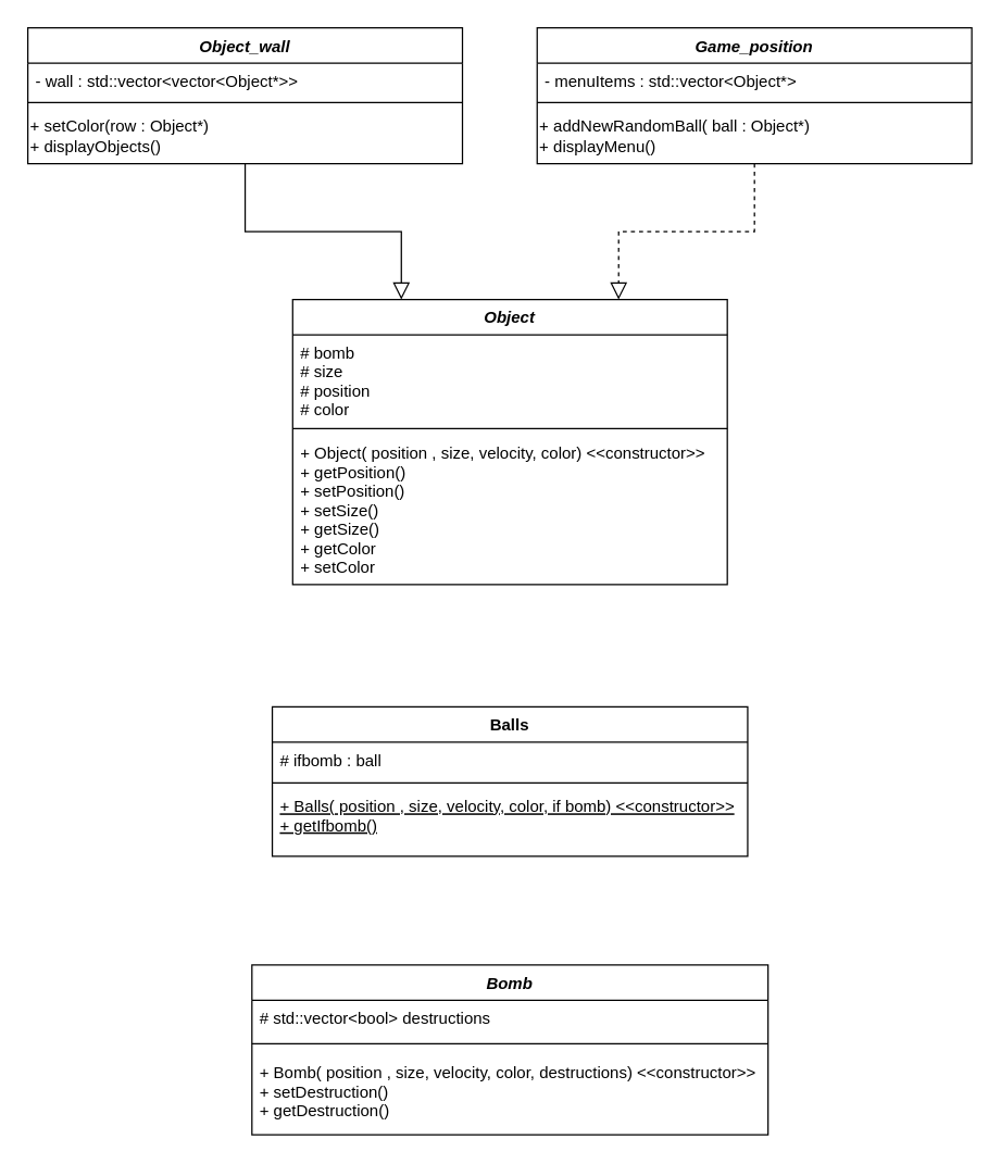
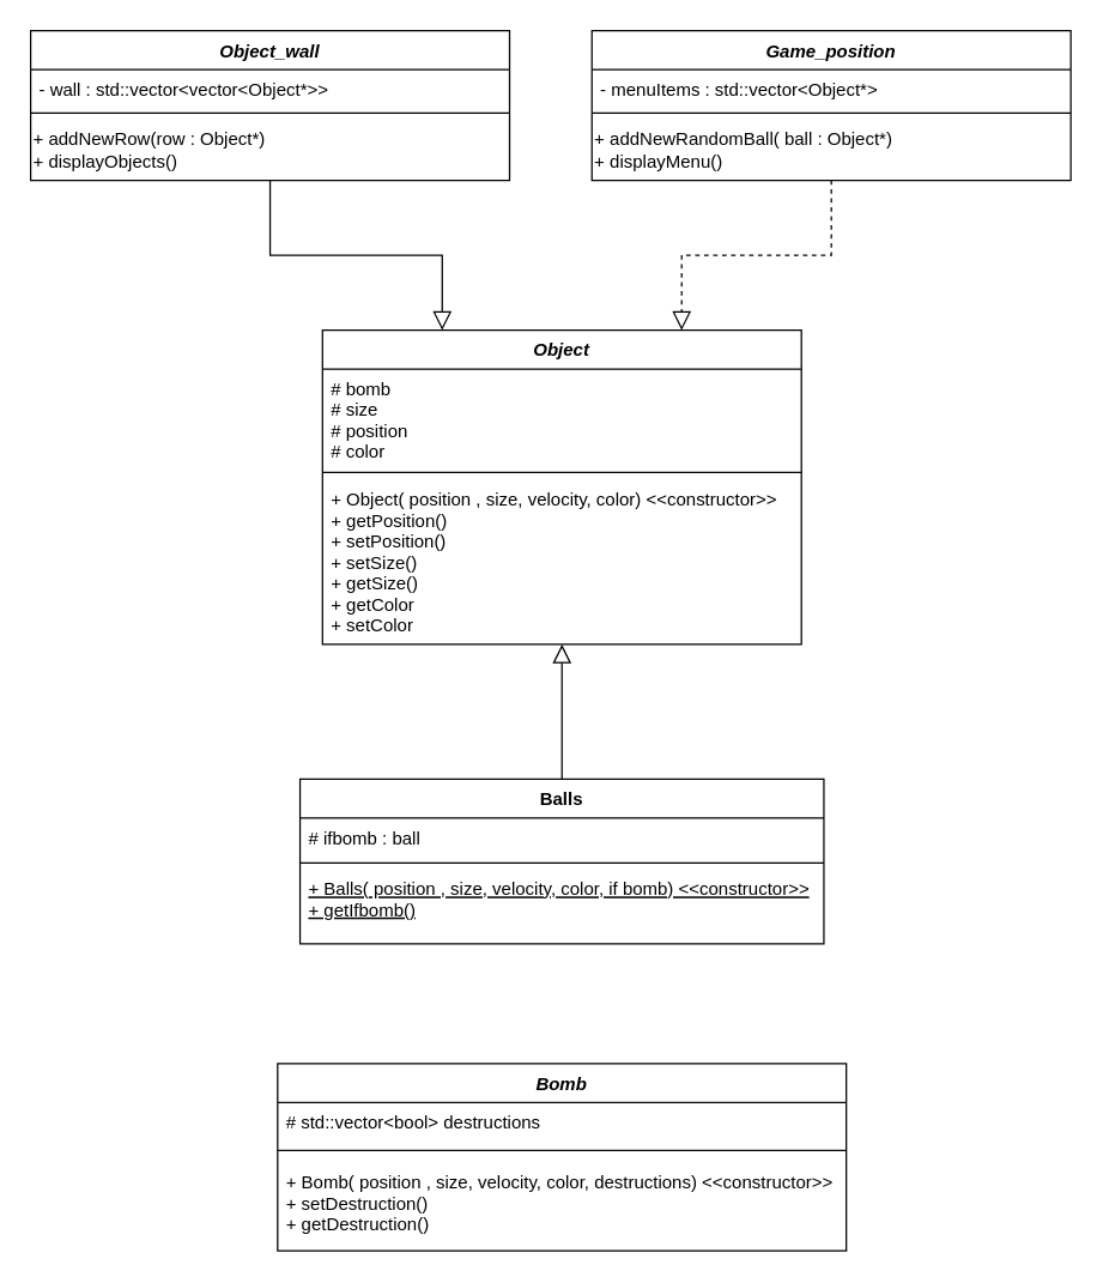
  <mxCell id="0" />
  <mxCell id="1" parent="0" />
  <mxCell id="2" value="Object" style="swimlane;fontStyle=3;align=center;verticalAlign=top;childLayout=stackLayout;horizontal=1;startSize=26;horizontalStack=0;resizeParent=1;resizeLast=0;collapsible=1;marginBottom=0;rounded=0;shadow=0;strokeWidth=1;" parent="1" vertex="1"><mxGeometry x="215" y="220" width="320" height="210" as="geometry"><mxRectangle x="230" y="140" width="160" height="26" as="alternateBounds" /></mxGeometry></mxCell>
  <mxCell id="3" value="# bomb&#10;# size&#10;# position&#10;# color" style="text;align=left;verticalAlign=top;spacingLeft=4;spacingRight=4;overflow=hidden;rotatable=0;points=[[0,0.5],[1,0.5]];portConstraint=eastwest;rounded=0;shadow=0;html=0;" parent="2" vertex="1"><mxGeometry y="26" width="320" height="64" as="geometry" /></mxCell>
  <mxCell id="4" value="" style="line;html=1;strokeWidth=1;align=left;verticalAlign=middle;spacingTop=-1;spacingLeft=3;spacingRight=3;rotatable=0;labelPosition=right;points=[];portConstraint=eastwest;" parent="2" vertex="1"><mxGeometry y="90" width="320" height="10" as="geometry" /></mxCell>
  <mxCell id="5" value="+ Object( position , size, velocity, color) &lt;&lt;constructor&gt;&gt;&#10;+ getPosition()&#10;+ setPosition()&#10;+ setSize()&#10;+ getSize()&#10;+ getColor&#10;+ setColor&#10;    &#10;&#10;" style="text;align=left;verticalAlign=top;spacingLeft=4;spacingRight=4;overflow=hidden;rotatable=0;points=[[0,0.5],[1,0.5]];portConstraint=eastwest;" parent="2" vertex="1"><mxGeometry y="100" width="320" height="110" as="geometry" /></mxCell>
  <mxCell id="6" value="Balls" style="swimlane;fontStyle=1;align=center;verticalAlign=top;childLayout=stackLayout;horizontal=1;startSize=26;horizontalStack=0;resizeParent=1;resizeLast=0;collapsible=1;marginBottom=0;rounded=0;shadow=0;strokeWidth=1;" parent="1" vertex="1"><mxGeometry x="200" y="520" width="350" height="110" as="geometry"><mxRectangle x="130" y="380" width="160" height="26" as="alternateBounds" /></mxGeometry></mxCell>
  <mxCell id="7" value="# ifbomb : ball" style="text;align=left;verticalAlign=top;spacingLeft=4;spacingRight=4;overflow=hidden;rotatable=0;points=[[0,0.5],[1,0.5]];portConstraint=eastwest;rounded=0;shadow=0;html=0;" parent="6" vertex="1"><mxGeometry y="26" width="350" height="26" as="geometry" /></mxCell>
  <mxCell id="8" value="" style="line;html=1;strokeWidth=1;align=left;verticalAlign=middle;spacingTop=-1;spacingLeft=3;spacingRight=3;rotatable=0;labelPosition=right;points=[];portConstraint=eastwest;" parent="6" vertex="1"><mxGeometry y="52" width="350" height="8" as="geometry" /></mxCell>
  <mxCell id="9" value="+ Balls( position , size, velocity, color, if bomb) &lt;&lt;constructor&gt;&gt;&#10;+ getIfbomb()" style="text;align=left;verticalAlign=top;spacingLeft=4;spacingRight=4;overflow=hidden;rotatable=0;points=[[0,0.5],[1,0.5]];portConstraint=eastwest;fontStyle=4" parent="6" vertex="1"><mxGeometry y="60" width="350" height="40" as="geometry" /></mxCell>
+ <mxCell id="10" value="" style="endArrow=block;endSize=10;endFill=0;shadow=0;strokeWidth=1;rounded=0;edgeStyle=elbowEdgeStyle;elbow=vertical;exitX=0.5;exitY=0;exitDx=0;exitDy=0;" parent="1" source="6" target="2" edge="1"><mxGeometry width="160" relative="1" as="geometry"><mxPoint x="255" y="560" as="sourcePoint" /><mxPoint x="205" y="403" as="targetPoint" /></mxGeometry></mxCell>
  <mxCell id="11" value="Bomb" style="swimlane;fontStyle=3;align=center;verticalAlign=top;childLayout=stackLayout;horizontal=1;startSize=26;horizontalStack=0;resizeParent=1;resizeLast=0;collapsible=1;marginBottom=0;rounded=0;shadow=0;strokeWidth=1;" parent="1" vertex="1"><mxGeometry x="185" y="710" width="380" height="125" as="geometry"><mxRectangle x="230" y="140" width="160" height="26" as="alternateBounds" /></mxGeometry></mxCell>
  <mxCell id="12" value="# std::vector&lt;bool&gt; destructions" style="text;align=left;verticalAlign=top;spacingLeft=4;spacingRight=4;overflow=hidden;rotatable=0;points=[[0,0.5],[1,0.5]];portConstraint=eastwest;rounded=0;shadow=0;html=0;" parent="11" vertex="1"><mxGeometry y="26" width="380" height="24" as="geometry" /></mxCell>
  <mxCell id="13" value="" style="line;html=1;strokeWidth=1;align=left;verticalAlign=middle;spacingTop=-1;spacingLeft=3;spacingRight=3;rotatable=0;labelPosition=right;points=[];portConstraint=eastwest;" parent="11" vertex="1"><mxGeometry y="50" width="380" height="16" as="geometry" /></mxCell>
  <mxCell id="14" value="+ Bomb( position , size, velocity, color, destructions) &lt;&lt;constructor&gt;&gt;&#10;+ setDestruction()&#10;+ getDestruction()" style="text;align=left;verticalAlign=top;spacingLeft=4;spacingRight=4;overflow=hidden;rotatable=0;points=[[0,0.5],[1,0.5]];portConstraint=eastwest;" parent="11" vertex="1"><mxGeometry y="66" width="380" height="54" as="geometry" /></mxCell>
  <mxCell id="15" value="Object_wall" style="swimlane;fontStyle=3;align=center;verticalAlign=top;childLayout=stackLayout;horizontal=1;startSize=26;horizontalStack=0;resizeParent=1;resizeLast=0;collapsible=1;marginBottom=0;rounded=0;shadow=0;strokeWidth=1;" parent="1" vertex="1"><mxGeometry x="20" y="20" width="320" height="100" as="geometry"><mxRectangle x="230" y="140" width="160" height="26" as="alternateBounds" /></mxGeometry></mxCell>
  <mxCell id="16" value="- wall : std::vector&lt;vector&lt;Object*&gt;&gt; " style="text;align=left;verticalAlign=top;spacingLeft=4;spacingRight=4;overflow=hidden;rotatable=0;points=[[0,0.5],[1,0.5]];portConstraint=eastwest;rounded=0;shadow=0;html=0;" parent="15" vertex="1"><mxGeometry y="26" width="320" height="24" as="geometry" /></mxCell>
  <mxCell id="17" value="" style="line;html=1;strokeWidth=1;align=left;verticalAlign=middle;spacingTop=-1;spacingLeft=3;spacingRight=3;rotatable=0;labelPosition=right;points=[];portConstraint=eastwest;" parent="15" vertex="1"><mxGeometry y="50" width="320" height="10" as="geometry" /></mxCell>
- <mxCell id="18" value="+ setColor(row : Object*)&lt;br&gt;+ displayObjects()" style="text;html=1;align=left;verticalAlign=middle;resizable=0;points=[];autosize=1;strokeColor=none;fillColor=none;" parent="15" vertex="1"><mxGeometry y="60" width="320" height="40" as="geometry" /></mxCell>
+ <mxCell id="18" value="+ addNewRow(row : Object*)&lt;br&gt;+ displayObjects()" style="text;html=1;align=left;verticalAlign=middle;resizable=0;points=[];autosize=1;strokeColor=none;fillColor=none;" parent="15" vertex="1"><mxGeometry y="60" width="320" height="40" as="geometry" /></mxCell>
  <mxCell id="19" value="" style="endArrow=block;endSize=10;endFill=0;shadow=0;strokeWidth=1;rounded=0;edgeStyle=elbowEdgeStyle;elbow=vertical;entryX=0.25;entryY=0;entryDx=0;entryDy=0;dashed=0;" parent="1" source="18" target="2" edge="1"><mxGeometry width="160" relative="1" as="geometry"><mxPoint x="570" y="230" as="sourcePoint" /><mxPoint x="390" y="110" as="targetPoint" /></mxGeometry></mxCell>
  <mxCell id="20" value="Game_position" style="swimlane;fontStyle=3;align=center;verticalAlign=top;childLayout=stackLayout;horizontal=1;startSize=26;horizontalStack=0;resizeParent=1;resizeLast=0;collapsible=1;marginBottom=0;rounded=0;shadow=0;strokeWidth=1;" parent="1" vertex="1"><mxGeometry x="395" y="20" width="320" height="100" as="geometry"><mxRectangle x="230" y="140" width="160" height="26" as="alternateBounds" /></mxGeometry></mxCell>
  <mxCell id="21" value="- menuItems : std::vector&lt;Object*&gt;" style="text;align=left;verticalAlign=top;spacingLeft=4;spacingRight=4;overflow=hidden;rotatable=0;points=[[0,0.5],[1,0.5]];portConstraint=eastwest;rounded=0;shadow=0;html=0;" parent="20" vertex="1"><mxGeometry y="26" width="320" height="24" as="geometry" /></mxCell>
  <mxCell id="22" value="" style="line;html=1;strokeWidth=1;align=left;verticalAlign=middle;spacingTop=-1;spacingLeft=3;spacingRight=3;rotatable=0;labelPosition=right;points=[];portConstraint=eastwest;" parent="20" vertex="1"><mxGeometry y="50" width="320" height="10" as="geometry" /></mxCell>
  <mxCell id="23" value="+ addNewRandomBall( ball : Object*)&lt;br&gt;+ displayMenu()" style="text;html=1;align=left;verticalAlign=middle;resizable=0;points=[];autosize=1;strokeColor=none;fillColor=none;" parent="20" vertex="1"><mxGeometry y="60" width="320" height="40" as="geometry" /></mxCell>
  <mxCell id="24" value="" style="endArrow=block;endSize=10;endFill=0;shadow=0;strokeWidth=1;rounded=0;edgeStyle=elbowEdgeStyle;elbow=vertical;entryX=0.75;entryY=0;entryDx=0;entryDy=0;dashed=1;" parent="1" source="23" target="2" edge="1"><mxGeometry width="160" relative="1" as="geometry"><mxPoint x="250" y="110" as="sourcePoint" /><mxPoint x="490" y="210" as="targetPoint" /></mxGeometry></mxCell>
